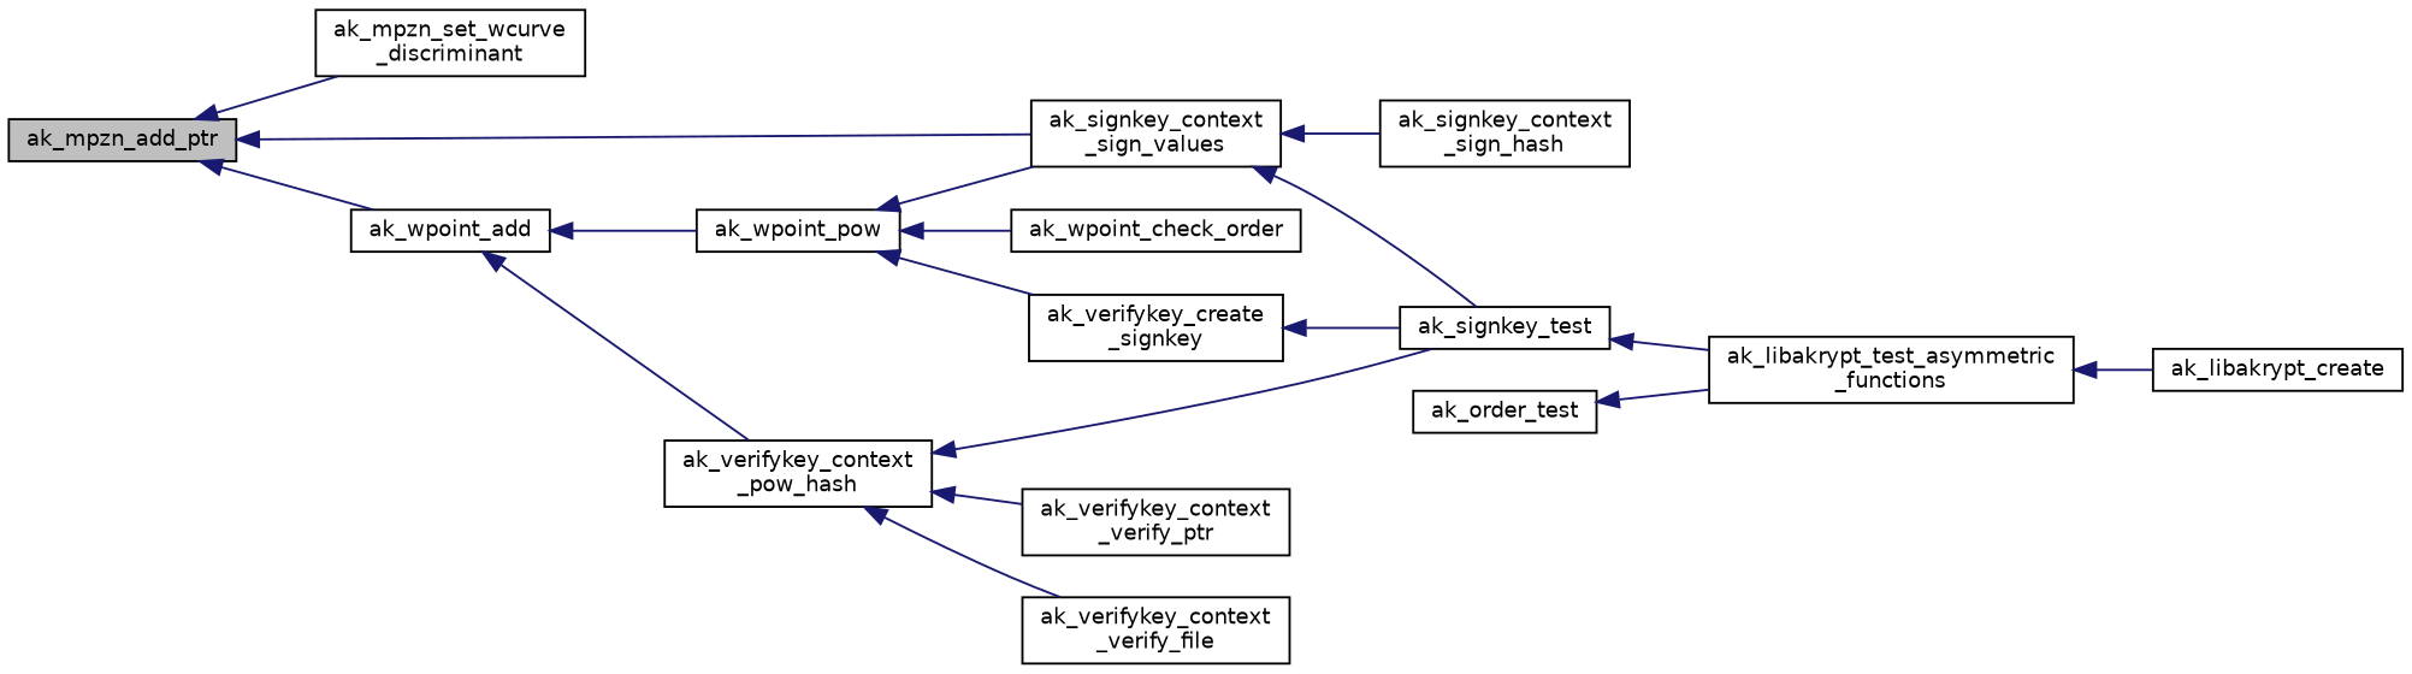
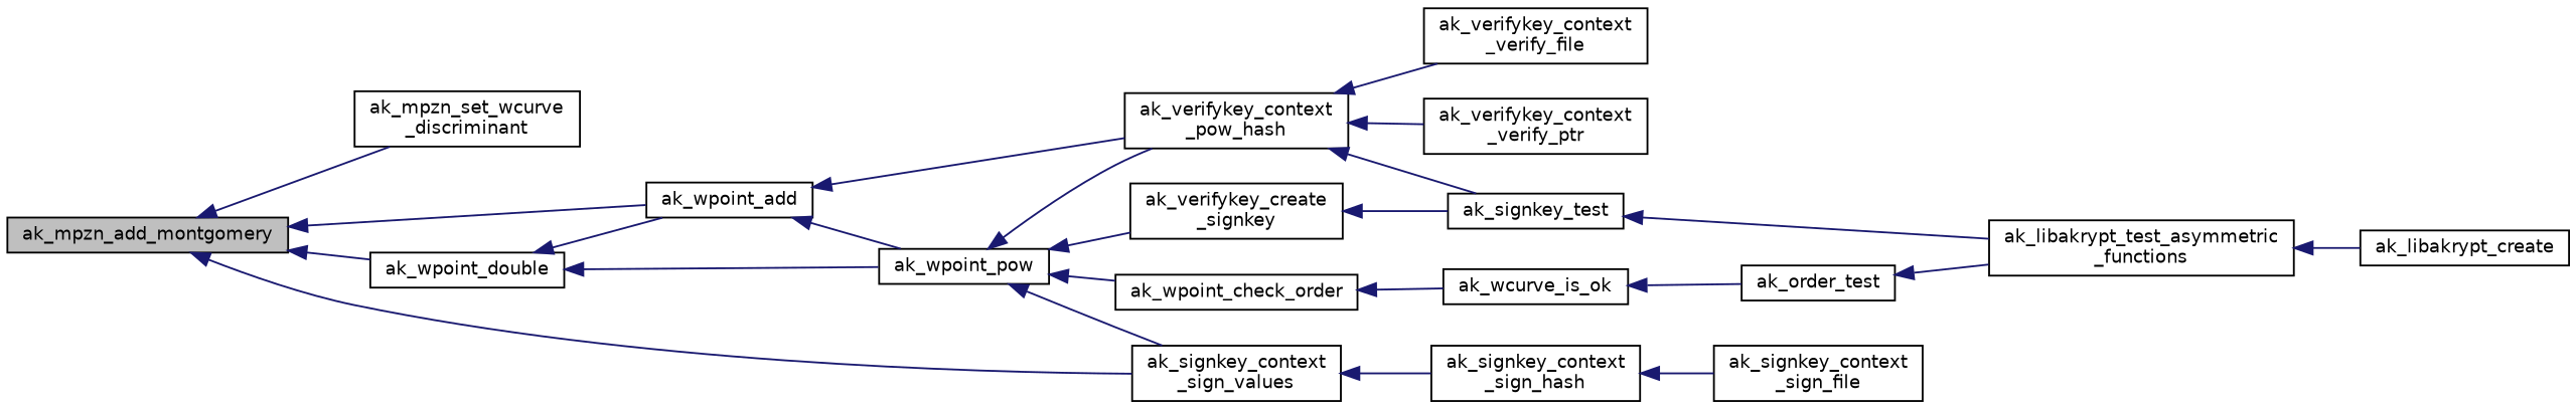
  digraph {
    rankdir=LR
    node [color=black fillcolor=white fontname=Helvetica fontsize=10 shape=record style=filled]
    edge [color=midnightblue dir=back fontname=Helvetica fontsize=10 labelfontname=Helvetica labelfontsize=10 style=solid]
-   n1 [fillcolor=grey75 fontcolor=black height=0.2 label=ak_mpzn_add_ptr width=0.4]
+   n1 [fillcolor=grey75 fontcolor=black height=0.2 label=ak_mpzn_add_montgomery width=0.4]
    n2 [height=0.2 label="ak_mpzn_set_wcurve\l_discriminant" width=0.4]
+   n3 [height=0.2 label=ak_wpoint_double width=0.4]
    n4 [height=0.2 label=ak_wpoint_add width=0.4]
    n5 [height=0.2 label="ak_signkey_context\l_sign_values" width=0.4]
    n6 [height=0.2 label=ak_wpoint_pow width=0.4]
    n7 [height=0.2 label="ak_verifykey_context\l_pow_hash" width=0.4]
    n8 [height=0.2 label="ak_signkey_context\l_sign_hash" width=0.4]
    n9 [height=0.2 label=ak_signkey_test width=0.4]
+   n10 [height=0.2 label=ak_wcurve_is_ok width=0.4]
    n11 [height=0.2 label=ak_order_test width=0.4]
    n12 [height=0.2 label="ak_libakrypt_test_asymmetric\l_functions" width=0.4]
    n13 [height=0.2 label=ak_libakrypt_create width=0.4]
    n14 [height=0.2 label=ak_wpoint_check_order width=0.4]
    n15 [height=0.2 label="ak_verifykey_create\l_signkey" width=0.4]
    n16 [height=0.2 label="ak_verifykey_context\l_verify_ptr" width=0.4]
    n17 [height=0.2 label="ak_verifykey_context\l_verify_file" width=0.4]
+   n18 [height=0.2 label="ak_signkey_context\l_sign_file" width=0.4]
    n1 -> n2
+   n1 -> n3
    n1 -> n4
    n1 -> n5
+   n3 -> n4
+   n3 -> n6
    n4 -> n6
    n4 -> n7
    n5 -> n8
-   n5 -> n9
    n6 -> n5
+   n6 -> n7
    n6 -> n14
    n6 -> n15
    n7 -> n9
    n7 -> n16
    n7 -> n17
+   n8 -> n18
    n9 -> n12
+   n10 -> n11
    n11 -> n12
    n12 -> n13
+   n14 -> n10
    n15 -> n9
  }
